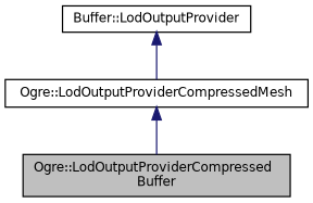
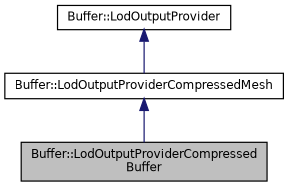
  digraph {
    node [color=black fontname=Helvetica fontsize=10 shape=record]
    edge [color=midnightblue dir=back fontname=Helvetica fontsize=10 labelfontname=Helvetica labelfontsize=10 style=solid]
-   n1 [fillcolor=grey75 fontcolor=black height=0.2 label="Ogre::LodOutputProviderCompressed\lBuffer" style=filled width=0.4]
-   n2 [height=0.2 label="Ogre::LodOutputProviderCompressedMesh" width=0.4]
+   n1 [fillcolor=grey75 fontcolor=black height=0.2 label="Buffer::LodOutputProviderCompressed\lBuffer" style=filled width=0.4]
+   n2 [height=0.2 label="Buffer::LodOutputProviderCompressedMesh" width=0.4]
    n3 [height=0.2 label="Buffer::LodOutputProvider" width=0.4]
    n2 -> n1
    n3 -> n2
  }
